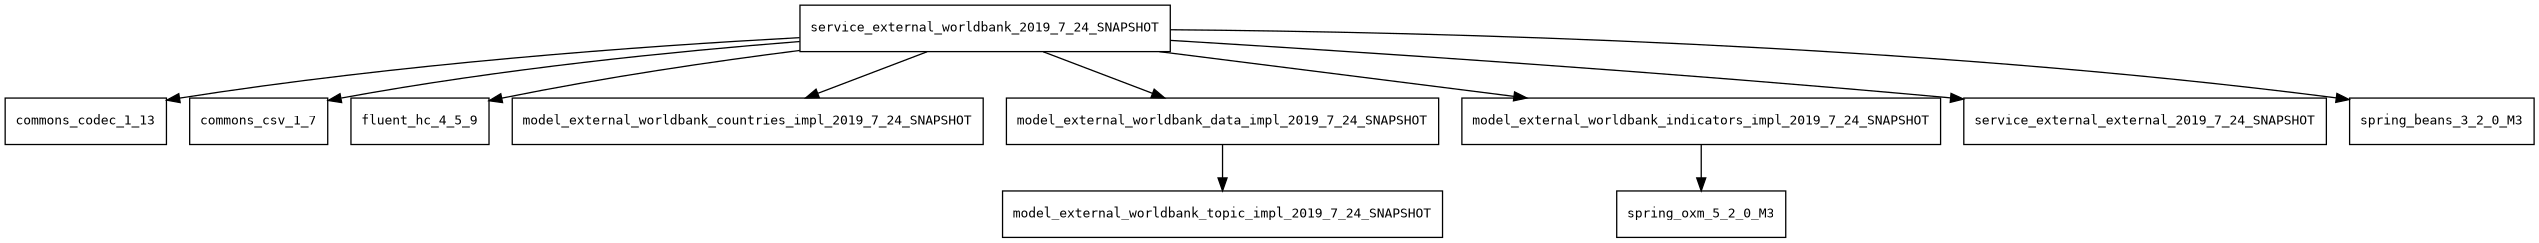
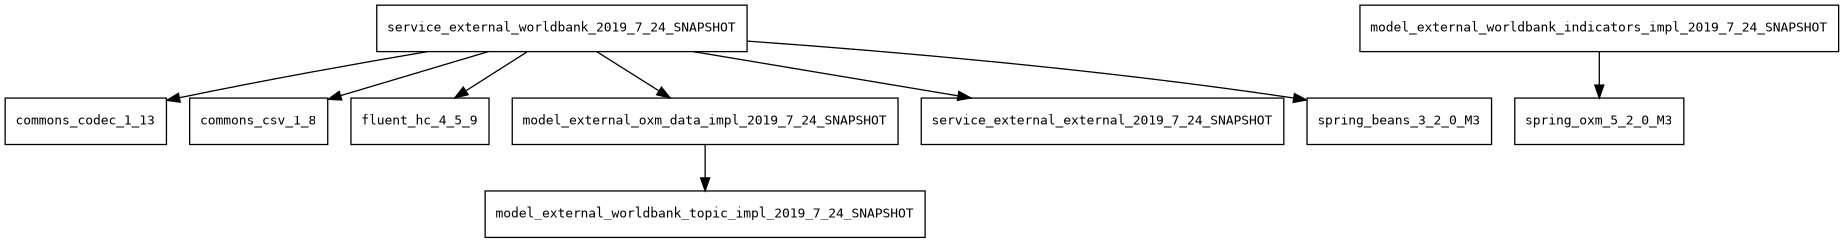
  digraph {
    fontname="DejaVu Sans Mono"
    node [fontname="DejaVu Sans Mono" fontsize=10.0 shape=box]
    edge [fontname="DejaVu Sans Mono"]
    service_external_worldbank_2019_7_24_SNAPSHOT
    commons_codec_1_13
-   commons_csv_1_7
+   commons_csv_1_7 [label=commons_csv_1_8]
    fluent_hc_4_5_9
-   model_external_worldbank_countries_impl_2019_7_24_SNAPSHOT
-   model_external_worldbank_data_impl_2019_7_24_SNAPSHOT
+   model_external_worldbank_data_impl_2019_7_24_SNAPSHOT [label=model_external_oxm_data_impl_2019_7_24_SNAPSHOT]
    model_external_worldbank_indicators_impl_2019_7_24_SNAPSHOT
    n8 [label=service_external_external_2019_7_24_SNAPSHOT]
    n9 [label=spring_beans_3_2_0_M3]
    model_external_worldbank_topic_impl_2019_7_24_SNAPSHOT
    spring_oxm_5_2_0_M3
    service_external_worldbank_2019_7_24_SNAPSHOT -> commons_codec_1_13
    service_external_worldbank_2019_7_24_SNAPSHOT -> commons_csv_1_7
    service_external_worldbank_2019_7_24_SNAPSHOT -> fluent_hc_4_5_9
-   service_external_worldbank_2019_7_24_SNAPSHOT -> model_external_worldbank_countries_impl_2019_7_24_SNAPSHOT
    service_external_worldbank_2019_7_24_SNAPSHOT -> model_external_worldbank_data_impl_2019_7_24_SNAPSHOT
-   service_external_worldbank_2019_7_24_SNAPSHOT -> model_external_worldbank_indicators_impl_2019_7_24_SNAPSHOT
    service_external_worldbank_2019_7_24_SNAPSHOT -> n8
    service_external_worldbank_2019_7_24_SNAPSHOT -> n9
    model_external_worldbank_data_impl_2019_7_24_SNAPSHOT -> model_external_worldbank_topic_impl_2019_7_24_SNAPSHOT
    model_external_worldbank_indicators_impl_2019_7_24_SNAPSHOT -> spring_oxm_5_2_0_M3
  }
